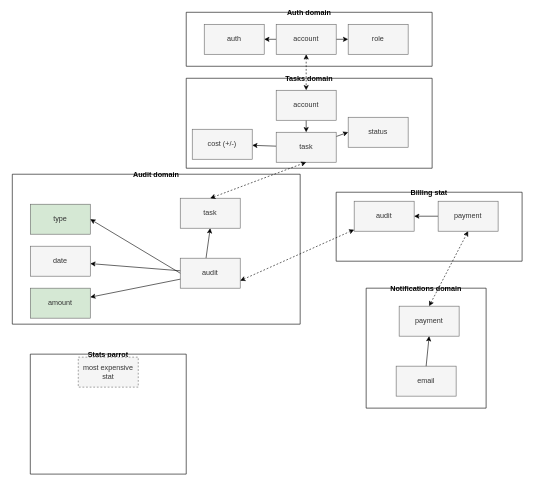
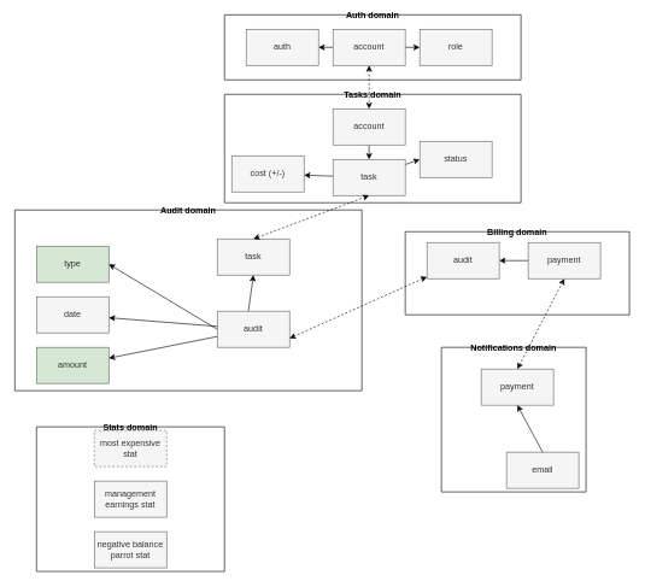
  <mxCell id="0" />
  <mxCell id="1" parent="0" />
  <mxCell id="2" value="" style="edgeStyle=none;html=1;" edge="1" parent="1" source="5" target="6"><mxGeometry relative="1" as="geometry" /></mxCell>
  <mxCell id="3" value="" style="edgeStyle=none;html=1;" edge="1" parent="1" source="5" target="7"><mxGeometry relative="1" as="geometry" /></mxCell>
  <mxCell id="4" value="" style="edgeStyle=none;html=1;dashed=1;startArrow=classic;startFill=1;" edge="1" parent="1" source="5" target="17"><mxGeometry relative="1" as="geometry" /></mxCell>
  <mxCell id="5" value="account" style="rounded=0;whiteSpace=wrap;html=1;fillColor=#f5f5f5;fontColor=#333333;strokeColor=#666666;" vertex="1" parent="1"><mxGeometry x="460" y="40" width="100" height="50" as="geometry" /></mxCell>
  <mxCell id="6" value="role" style="rounded=0;whiteSpace=wrap;html=1;fillColor=#f5f5f5;fontColor=#333333;strokeColor=#666666;" vertex="1" parent="1"><mxGeometry x="580" y="40" width="100" height="50" as="geometry" /></mxCell>
  <mxCell id="7" value="auth" style="rounded=0;whiteSpace=wrap;html=1;fillColor=#f5f5f5;fontColor=#333333;strokeColor=#666666;" vertex="1" parent="1"><mxGeometry x="340" y="40" width="100" height="50" as="geometry" /></mxCell>
  <mxCell id="8" value="" style="edgeStyle=none;html=1;" edge="1" parent="1" source="10" target="11"><mxGeometry relative="1" as="geometry" /></mxCell>
  <mxCell id="9" value="" style="edgeStyle=none;html=1;entryX=0;entryY=0.5;entryDx=0;entryDy=0;" edge="1" parent="1" source="10" target="12"><mxGeometry relative="1" as="geometry" /></mxCell>
  <mxCell id="10" value="task" style="rounded=0;whiteSpace=wrap;html=1;fillColor=#f5f5f5;fontColor=#333333;strokeColor=#666666;" vertex="1" parent="1"><mxGeometry x="460" y="220" width="100" height="50" as="geometry" /></mxCell>
  <mxCell id="11" value="cost (+/-)" style="rounded=0;whiteSpace=wrap;html=1;fillColor=#f5f5f5;fontColor=#333333;strokeColor=#666666;" vertex="1" parent="1"><mxGeometry x="320" y="215" width="100" height="50" as="geometry" /></mxCell>
  <mxCell id="12" value="status" style="rounded=0;whiteSpace=wrap;html=1;fillColor=#f5f5f5;fontColor=#333333;strokeColor=#666666;" vertex="1" parent="1"><mxGeometry x="580" y="195" width="100" height="50" as="geometry" /></mxCell>
  <mxCell id="13" style="edgeStyle=none;html=1;exitX=0.5;exitY=0;exitDx=0;exitDy=0;startArrow=classic;entryX=0.5;entryY=1;entryDx=0;entryDy=0;startFill=1;dashed=1;" edge="1" parent="1" source="36" target="32"><mxGeometry relative="1" as="geometry"><mxPoint x="810" y="510" as="targetPoint" /></mxGeometry></mxCell>
  <mxCell id="14" value="Auth domain" style="swimlane;startSize=0;" vertex="1" parent="1"><mxGeometry x="310" width="410" height="90" as="geometry" y="20"><mxRectangle x="70" y="90" width="50" height="40" as="alternateBounds" /></mxGeometry></mxCell>
  <mxCell id="15" value="Tasks domain" style="swimlane;startSize=0;" vertex="1" parent="1"><mxGeometry x="310" y="130" width="410" height="150" as="geometry" /></mxCell>
  <mxCell id="16" value="" style="edgeStyle=none;html=1;" edge="1" parent="1" source="17" target="10"><mxGeometry relative="1" as="geometry" /></mxCell>
  <mxCell id="17" value="account" style="rounded=0;whiteSpace=wrap;html=1;fillColor=#f5f5f5;fontColor=#333333;strokeColor=#666666;" vertex="1" parent="1"><mxGeometry x="460" y="150" width="100" height="50" as="geometry" /></mxCell>
  <mxCell id="18" value="Audit domain" style="swimlane;startSize=0;" vertex="1" parent="1"><mxGeometry x="20" y="290" width="480" height="250" as="geometry" /></mxCell>
  <mxCell id="19" style="edgeStyle=none;html=1;exitX=0.43;exitY=0;exitDx=0;exitDy=0;entryX=0.5;entryY=1;entryDx=0;entryDy=0;startArrow=none;startFill=0;exitPerimeter=0;" edge="1" parent="18" source="20" target="27"><mxGeometry relative="1" as="geometry" /></mxCell>
  <mxCell id="20" value="audit" style="rounded=0;whiteSpace=wrap;html=1;fillColor=#f5f5f5;fontColor=#333333;strokeColor=#666666;" vertex="1" parent="18"><mxGeometry x="280" y="140" width="100" height="50" as="geometry" /></mxCell>
  <mxCell id="21" value="type" style="rounded=0;whiteSpace=wrap;html=1;fillColor=#d5e8d4;fontColor=#333333;strokeColor=#666666;" vertex="1" parent="18"><mxGeometry x="30" y="50" width="100" height="50" as="geometry" /></mxCell>
  <mxCell id="22" style="edgeStyle=none;html=1;exitX=0;exitY=0.5;exitDx=0;exitDy=0;entryX=1;entryY=0.5;entryDx=0;entryDy=0;" edge="1" parent="18" source="20" target="21"><mxGeometry relative="1" as="geometry" /></mxCell>
  <mxCell id="23" value="amount" style="rounded=0;whiteSpace=wrap;html=1;fillColor=#d5e8d4;fontColor=#333333;strokeColor=#666666;" vertex="1" parent="18"><mxGeometry x="30" y="190" width="100" height="50" as="geometry" /></mxCell>
  <mxCell id="24" value="" style="edgeStyle=none;html=1;" edge="1" parent="18" source="20" target="23"><mxGeometry relative="1" as="geometry" /></mxCell>
  <mxCell id="25" value="date" style="rounded=0;whiteSpace=wrap;html=1;fillColor=#f5f5f5;fontColor=#333333;strokeColor=#666666;" vertex="1" parent="18"><mxGeometry x="30" y="120" width="100" height="50" as="geometry" /></mxCell>
  <mxCell id="26" value="" style="edgeStyle=none;html=1;" edge="1" parent="18" source="20" target="25"><mxGeometry relative="1" as="geometry" /></mxCell>
  <mxCell id="27" value="task" style="rounded=0;whiteSpace=wrap;html=1;fillColor=#f5f5f5;fontColor=#333333;strokeColor=#666666;" vertex="1" parent="18"><mxGeometry x="280" y="40" width="100" height="50" as="geometry" /></mxCell>
  <mxCell id="28" style="edgeStyle=none;html=1;exitX=0.5;exitY=0;exitDx=0;exitDy=0;entryX=0.5;entryY=1;entryDx=0;entryDy=0;startArrow=classic;startFill=1;dashed=1;" edge="1" parent="1" source="27" target="10"><mxGeometry relative="1" as="geometry" /></mxCell>
- <mxCell id="29" value="Billing stat" style="swimlane;startSize=0;" vertex="1" parent="1"><mxGeometry x="560" y="320" width="310" height="115" as="geometry" /></mxCell>
+ <mxCell id="29" value="Billing domain" style="swimlane;startSize=0;" vertex="1" parent="1"><mxGeometry x="560" y="320" width="310" height="115" as="geometry" /></mxCell>
  <mxCell id="30" value="audit" style="rounded=0;whiteSpace=wrap;html=1;fillColor=#f5f5f5;fontColor=#333333;strokeColor=#666666;" vertex="1" parent="29"><mxGeometry x="30" y="15" width="100" height="50" as="geometry" /></mxCell>
  <mxCell id="31" value="" style="edgeStyle=none;html=1;startArrow=none;startFill=0;" edge="1" parent="29" source="32" target="30"><mxGeometry relative="1" as="geometry" /></mxCell>
  <mxCell id="32" value="payment" style="rounded=0;whiteSpace=wrap;html=1;fillColor=#f5f5f5;fontColor=#333333;strokeColor=#666666;" vertex="1" parent="29"><mxGeometry x="170" y="15" width="100" height="50" as="geometry" /></mxCell>
  <mxCell id="33" style="edgeStyle=none;html=1;exitX=1;exitY=0.75;exitDx=0;exitDy=0;dashed=1;startArrow=classic;startFill=1;" edge="1" parent="1" source="20" target="30"><mxGeometry relative="1" as="geometry" /></mxCell>
  <mxCell id="34" value="Notifications domain" style="swimlane;startSize=0;" vertex="1" parent="1"><mxGeometry x="610" y="480" width="200" height="200" as="geometry" /></mxCell>
- <mxCell id="35" value="email" style="rounded=0;whiteSpace=wrap;html=1;fillColor=#f5f5f5;fontColor=#333333;strokeColor=#666666;" vertex="1" parent="34"><mxGeometry x="50" y="130" width="100" height="50" as="geometry" /></mxCell>
+ <mxCell id="35" value="email" style="rounded=0;whiteSpace=wrap;html=1;fillColor=#f5f5f5;fontColor=#333333;strokeColor=#666666;" vertex="1" parent="34"><mxGeometry x="90" y="145" width="100" height="50" as="geometry" /></mxCell>
  <mxCell id="36" value="payment" style="rounded=0;whiteSpace=wrap;html=1;fillColor=#f5f5f5;fontColor=#333333;strokeColor=#666666;" vertex="1" parent="34"><mxGeometry x="55" y="30" width="100" height="50" as="geometry" /></mxCell>
  <mxCell id="37" value="" style="edgeStyle=none;html=1;exitX=0.5;exitY=0;exitDx=0;exitDy=0;entryX=0.5;entryY=1;entryDx=0;entryDy=0;endArrow=classic;endFill=1;" edge="1" parent="34" source="35" target="36"><mxGeometry relative="1" as="geometry"><mxPoint x="60" y="240" as="sourcePoint" /><mxPoint x="170" y="-95" as="targetPoint" /></mxGeometry></mxCell>
- <mxCell id="38" value="Stats parrot" style="swimlane;startSize=0;" vertex="1" parent="1"><mxGeometry x="50" y="590" width="260" height="200" as="geometry" /></mxCell>
+ <mxCell id="38" value="Stats domain" style="swimlane;startSize=0;" vertex="1" parent="1"><mxGeometry x="50" y="590" width="260" height="200" as="geometry" /></mxCell>
  <mxCell id="39" value="most expensive stat" style="rounded=0;whiteSpace=wrap;html=1;fillColor=#f5f5f5;fontColor=#333333;strokeColor=#666666;dashed=1;" vertex="1" parent="38"><mxGeometry x="80" y="5" width="100" height="50" as="geometry" /></mxCell>
+ <mxCell id="40" value="management earnings stat" style="rounded=0;whiteSpace=wrap;html=1;fillColor=#f5f5f5;fontColor=#333333;strokeColor=#666666;" vertex="1" parent="38"><mxGeometry x="80" y="75" width="100" height="50" as="geometry" /></mxCell>
+ <mxCell id="41" value="negative balance parrot stat" style="rounded=0;whiteSpace=wrap;html=1;fillColor=#f5f5f5;fontColor=#333333;strokeColor=#666666;" vertex="1" parent="38"><mxGeometry x="80" y="145" width="100" height="50" as="geometry" /></mxCell>
